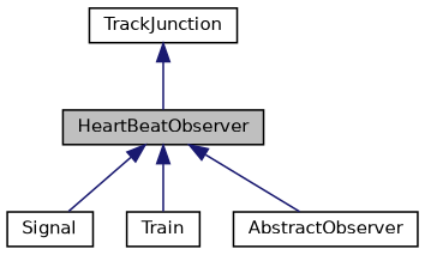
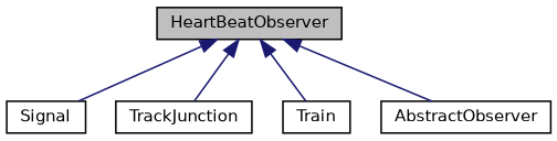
  digraph {
    node [color=black fillcolor=white fontname=Helvetica fontsize=10 shape=record style=filled]
    edge [color=midnightblue dir=back fontname=Helvetica fontsize=10 labelfontname=Helvetica labelfontsize=10 style=solid]
    n1 [fillcolor=grey75 fontcolor=black height=0.2 label=HeartBeatObserver width=0.4]
    n2 [height=0.2 label=Signal width=0.4]
    n3 [height=0.2 label=TrackJunction width=0.4]
    n4 [height=0.2 label=Train width=0.4]
    n5 [height=0.2 label=AbstractObserver width=0.4]
    n1 -> n2
-   n3 -> n1
+   n1 -> n3
    n1 -> n4
    n1 -> n5
  }
